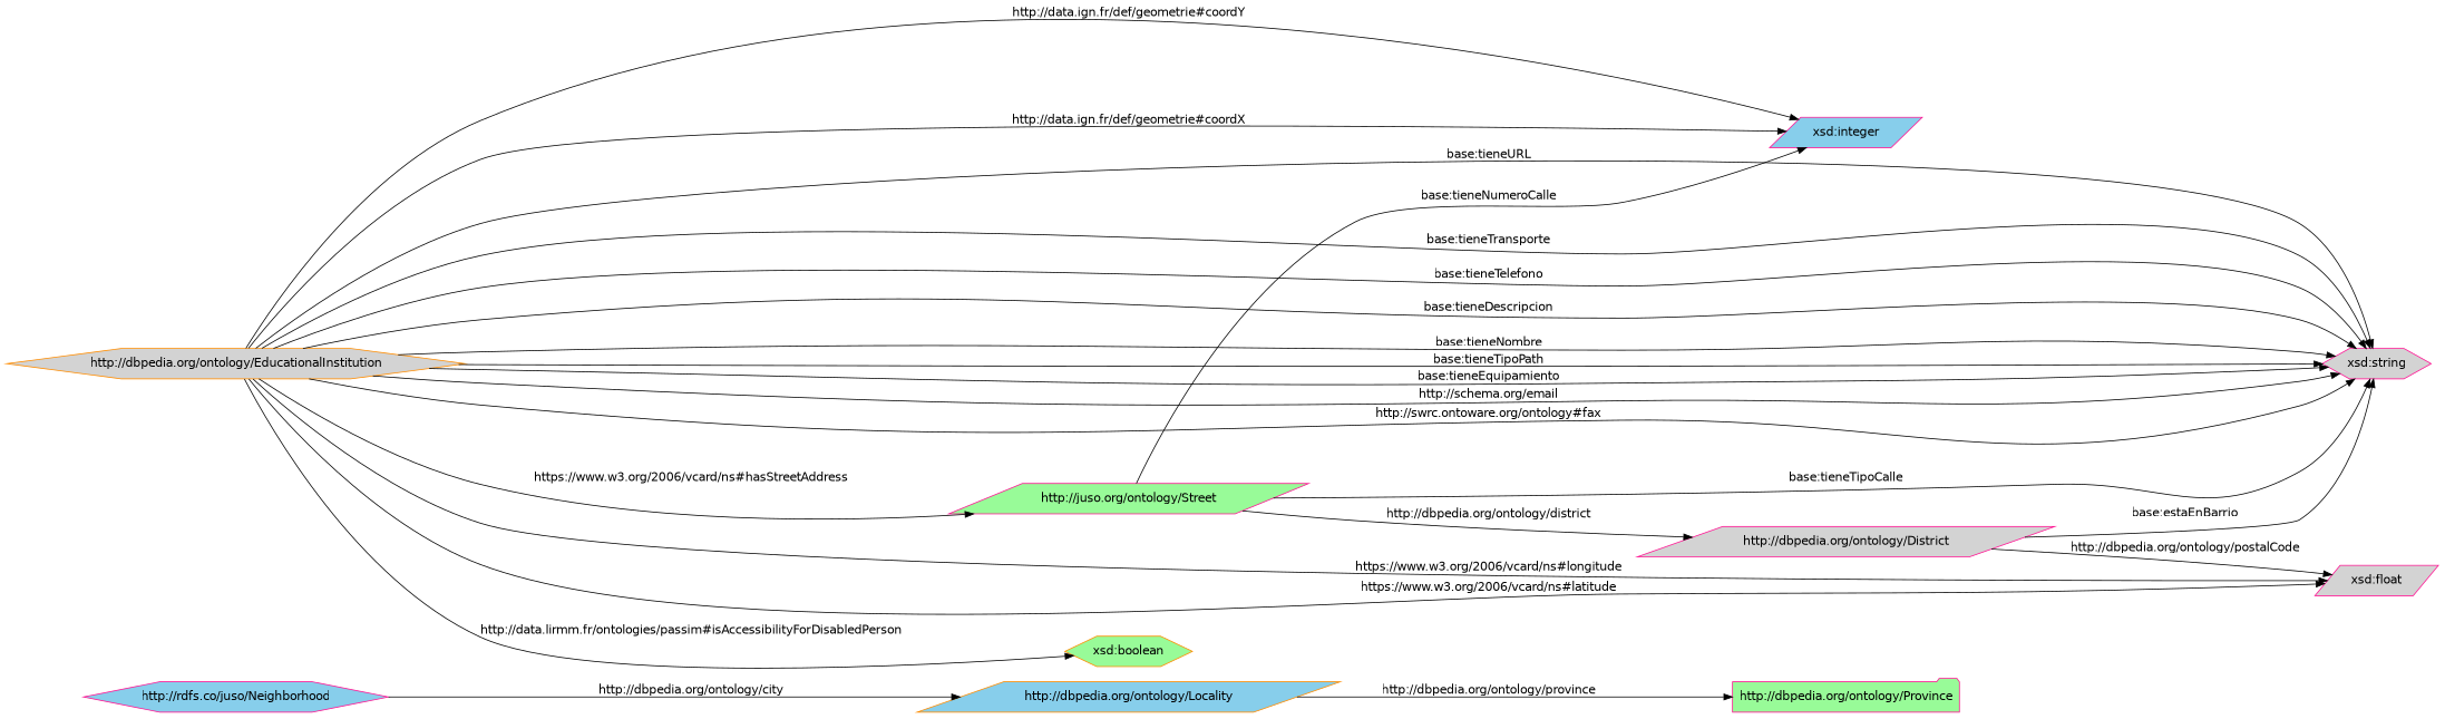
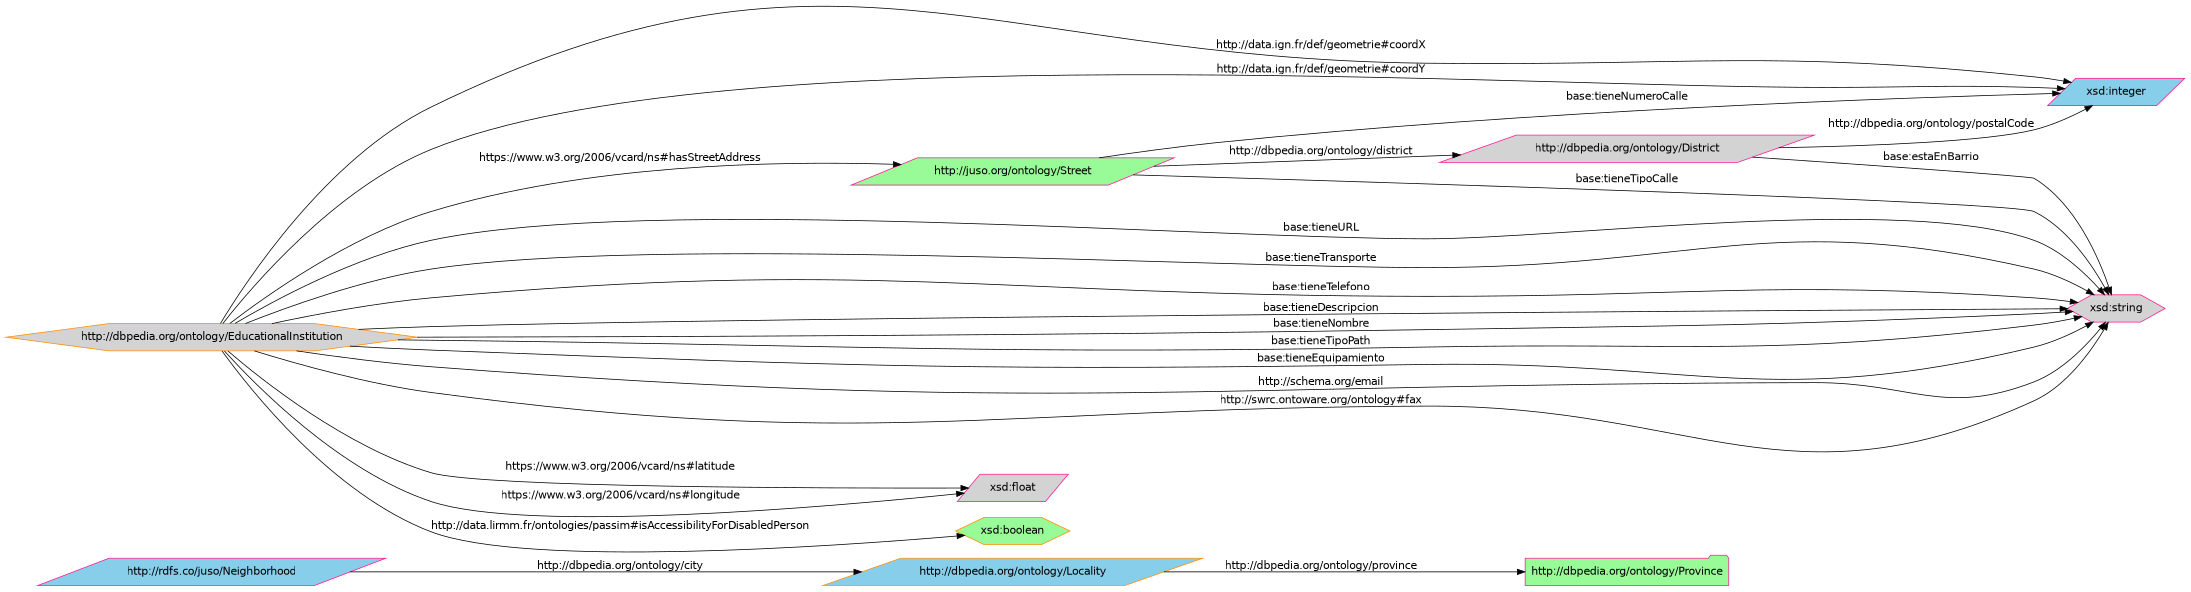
  digraph {
    fontname="DejaVu Sans"
    rankdir=LR
    node [color=deeppink fillcolor=lightgrey fontname="DejaVu Sans" shape=parallelogram style=filled]
    edge [fontname="DejaVu Sans"]
    "http://dbpedia.org/ontology/Locality" [color=darkorange fillcolor=skyblue]
    "http://dbpedia.org/ontology/Province" [fillcolor=palegreen shape=folder]
    "xsd:integer" [fillcolor=skyblue]
    "http://dbpedia.org/ontology/District"
    "xsd:string" [shape=hexagon]
-   "http://rdfs.co/juso/Neighborhood" [fillcolor=skyblue shape=hexagon]
+   "http://rdfs.co/juso/Neighborhood" [fillcolor=skyblue]
    "http://dbpedia.org/ontology/EducationalInstitution" [color=darkorange shape=hexagon]
    n8 [fillcolor=palegreen label="http://juso.org/ontology/Street"]
    "xsd:float"
    "xsd:boolean" [color=darkorange fillcolor=palegreen shape=hexagon]
    "http://dbpedia.org/ontology/Locality" -> "http://dbpedia.org/ontology/Province" [label="http://dbpedia.org/ontology/province"]
-   "http://dbpedia.org/ontology/District" -> "xsd:float" [label="http://dbpedia.org/ontology/postalCode"]
+   "http://dbpedia.org/ontology/District" -> "xsd:integer" [label="http://dbpedia.org/ontology/postalCode"]
    "http://dbpedia.org/ontology/District" -> "xsd:string" [label="base:estaEnBarrio"]
    "http://rdfs.co/juso/Neighborhood" -> "http://dbpedia.org/ontology/Locality" [label="http://dbpedia.org/ontology/city"]
    "http://dbpedia.org/ontology/EducationalInstitution" -> "xsd:integer" [label="http://data.ign.fr/def/geometrie#coordY"]
    "http://dbpedia.org/ontology/EducationalInstitution" -> "xsd:integer" [label="http://data.ign.fr/def/geometrie#coordX"]
    "http://dbpedia.org/ontology/EducationalInstitution" -> "xsd:string" [label="base:tieneURL"]
    "http://dbpedia.org/ontology/EducationalInstitution" -> "xsd:string" [label="base:tieneTransporte"]
    "http://dbpedia.org/ontology/EducationalInstitution" -> "xsd:string" [label="base:tieneTelefono"]
    "http://dbpedia.org/ontology/EducationalInstitution" -> "xsd:string" [label="base:tieneDescripcion"]
    "http://dbpedia.org/ontology/EducationalInstitution" -> "xsd:string" [label="base:tieneNombre"]
    "http://dbpedia.org/ontology/EducationalInstitution" -> "xsd:string" [label="base:tieneTipoPath"]
    "http://dbpedia.org/ontology/EducationalInstitution" -> "xsd:string" [label="base:tieneEquipamiento"]
    "http://dbpedia.org/ontology/EducationalInstitution" -> "xsd:string" [label="http://schema.org/email"]
    "http://dbpedia.org/ontology/EducationalInstitution" -> "xsd:string" [label="http://swrc.ontoware.org/ontology#fax"]
    "http://dbpedia.org/ontology/EducationalInstitution" -> n8 [label="https://www.w3.org/2006/vcard/ns#hasStreetAddress"]
    "http://dbpedia.org/ontology/EducationalInstitution" -> "xsd:float" [label="https://www.w3.org/2006/vcard/ns#longitude"]
    "http://dbpedia.org/ontology/EducationalInstitution" -> "xsd:float" [label="https://www.w3.org/2006/vcard/ns#latitude"]
    "http://dbpedia.org/ontology/EducationalInstitution" -> "xsd:boolean" [label="http://data.lirmm.fr/ontologies/passim#isAccessibilityForDisabledPerson"]
    n8 -> "xsd:integer" [label="base:tieneNumeroCalle"]
    n8 -> "http://dbpedia.org/ontology/District" [label="http://dbpedia.org/ontology/district"]
    n8 -> "xsd:string" [label="base:tieneTipoCalle"]
  }
